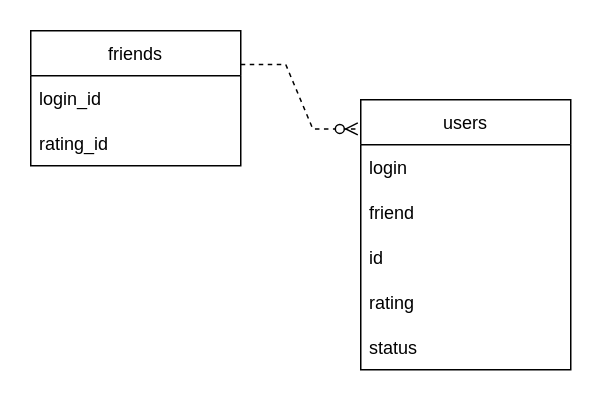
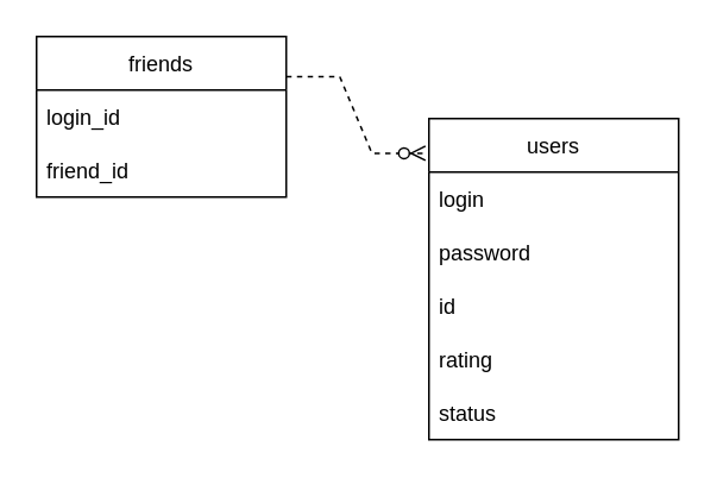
  <mxCell id="0" />
  <mxCell id="1" parent="0" />
  <mxCell id="2" value="users" style="swimlane;fontStyle=0;childLayout=stackLayout;horizontal=1;startSize=30;horizontalStack=0;resizeParent=1;resizeParentMax=0;resizeLast=0;collapsible=1;marginBottom=0;" vertex="1" parent="1"><mxGeometry x="240" y="66" width="140" height="180" as="geometry" /></mxCell>
  <mxCell id="3" value="login" style="text;strokeColor=none;fillColor=none;align=left;verticalAlign=middle;spacingLeft=4;spacingRight=4;overflow=hidden;points=[[0,0.5],[1,0.5]];portConstraint=eastwest;rotatable=0;" vertex="1" parent="2"><mxGeometry y="30" width="140" height="30" as="geometry" /></mxCell>
- <mxCell id="4" value="friend" style="text;strokeColor=none;fillColor=none;align=left;verticalAlign=middle;spacingLeft=4;spacingRight=4;overflow=hidden;points=[[0,0.5],[1,0.5]];portConstraint=eastwest;rotatable=0;" vertex="1" parent="2"><mxGeometry y="60" width="140" height="30" as="geometry" /></mxCell>
+ <mxCell id="4" value="password" style="text;strokeColor=none;fillColor=none;align=left;verticalAlign=middle;spacingLeft=4;spacingRight=4;overflow=hidden;points=[[0,0.5],[1,0.5]];portConstraint=eastwest;rotatable=0;" vertex="1" parent="2"><mxGeometry y="60" width="140" height="30" as="geometry" /></mxCell>
  <mxCell id="5" value="id" style="text;strokeColor=none;fillColor=none;align=left;verticalAlign=middle;spacingLeft=4;spacingRight=4;overflow=hidden;points=[[0,0.5],[1,0.5]];portConstraint=eastwest;rotatable=0;" vertex="1" parent="2"><mxGeometry y="90" width="140" height="30" as="geometry" /></mxCell>
  <mxCell id="6" value="rating" style="text;strokeColor=none;fillColor=none;align=left;verticalAlign=middle;spacingLeft=4;spacingRight=4;overflow=hidden;points=[[0,0.5],[1,0.5]];portConstraint=eastwest;rotatable=0;" vertex="1" parent="2"><mxGeometry y="120" width="140" height="30" as="geometry" /></mxCell>
  <mxCell id="7" value="status" style="text;strokeColor=none;fillColor=none;align=left;verticalAlign=middle;spacingLeft=4;spacingRight=4;overflow=hidden;points=[[0,0.5],[1,0.5]];portConstraint=eastwest;rotatable=0;" vertex="1" parent="2"><mxGeometry y="150" width="140" height="30" as="geometry" /></mxCell>
  <mxCell id="8" value="friends" style="swimlane;fontStyle=0;childLayout=stackLayout;horizontal=1;startSize=30;horizontalStack=0;resizeParent=1;resizeParentMax=0;resizeLast=0;collapsible=1;marginBottom=0;" vertex="1" parent="1"><mxGeometry x="20" y="20" width="140" height="90" as="geometry"><mxRectangle x="150" y="190" width="63" height="30" as="alternateBounds" /></mxGeometry></mxCell>
  <mxCell id="9" value="login_id" style="text;strokeColor=none;fillColor=none;align=left;verticalAlign=middle;spacingLeft=4;spacingRight=4;overflow=hidden;points=[[0,0.5],[1,0.5]];portConstraint=eastwest;rotatable=0;" vertex="1" parent="8"><mxGeometry y="30" width="140" height="30" as="geometry" /></mxCell>
- <mxCell id="10" value="rating_id" style="text;strokeColor=none;fillColor=none;align=left;verticalAlign=middle;spacingLeft=4;spacingRight=4;overflow=hidden;points=[[0,0.5],[1,0.5]];portConstraint=eastwest;rotatable=0;" vertex="1" parent="8"><mxGeometry y="60" width="140" height="30" as="geometry" /></mxCell>
+ <mxCell id="10" value="friend_id" style="text;strokeColor=none;fillColor=none;align=left;verticalAlign=middle;spacingLeft=4;spacingRight=4;overflow=hidden;points=[[0,0.5],[1,0.5]];portConstraint=eastwest;rotatable=0;" vertex="1" parent="8"><mxGeometry y="60" width="140" height="30" as="geometry" /></mxCell>
  <mxCell id="11" value="" style="edgeStyle=entityRelationEdgeStyle;fontSize=12;html=1;endArrow=ERzeroToMany;endFill=1;rounded=0;entryX=-0.014;entryY=0.108;entryDx=0;entryDy=0;entryPerimeter=0;exitX=1;exitY=0.25;exitDx=0;exitDy=0;dashed=1;" edge="1" parent="1" source="8" target="2"><mxGeometry width="100" height="100" relative="1" as="geometry"><mxPoint x="90" y="61" as="sourcePoint" /><mxPoint x="310" y="151" as="targetPoint" /></mxGeometry></mxCell>
